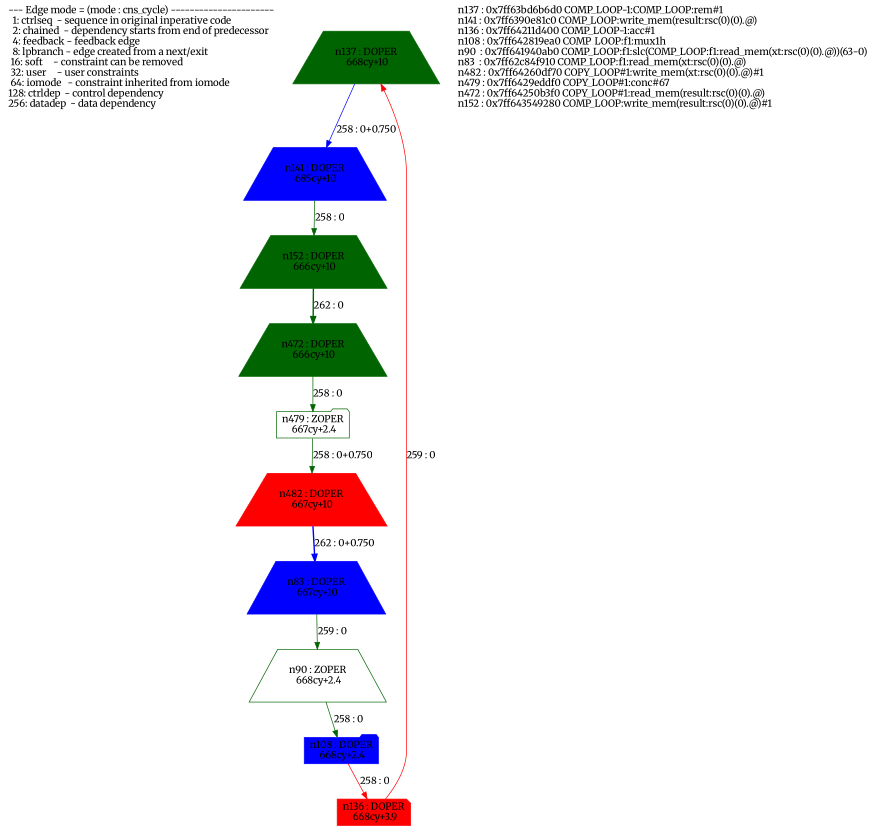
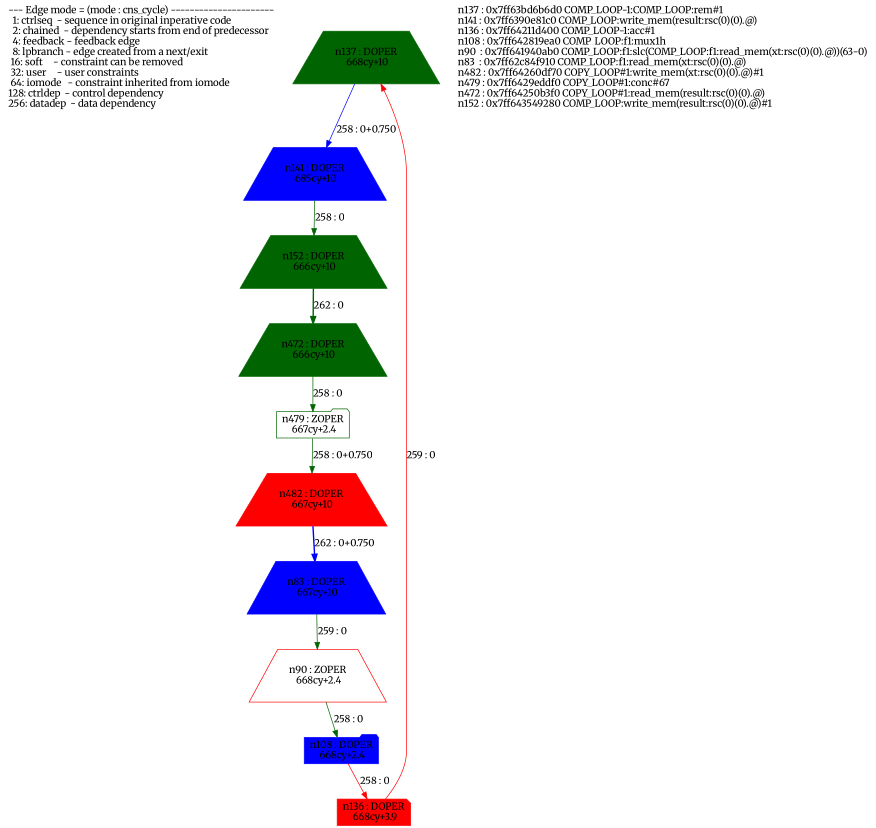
  digraph {
    fontname=Merriweather
    node [fontname=Merriweather shape=trapezium color=darkgreen style=filled]
    edge [color=darkgreen fontname=Merriweather]
    n1 [label="--- Edge mode = (mode : cns_cycle) ----------------------\l  1: ctrlseq  - sequence in original inperative code     \l  2: chained  - dependency starts from end of predecessor\l  4: feedback - feedback edge                            \l  8: lpbranch - edge created from a next/exit            \l 16: soft     - constraint can be removed                \l 32: user     - user constraints                         \l 64: iomode   - constraint inherited from iomode         \l128: ctrldep  - control dependency                       \l256: datadep  - data dependency                          \l" labeljust=left shape=none color=red style=""]
    n2 [label="n137 : DOPER\n 668cy+10\n"]
    n3 [color=blue label="n141 : DOPER\n 685cy+10\n"]
    n4 [label="n152 : DOPER\n 666cy+10\n"]
    n5 [color=red label="n136 : DOPER\n 668cy+3.9\n" shape=note]
    n6 [color=blue label="n108 : DOPER\n 668cy+2.4\n" shape=folder]
-   n7 [label="n90 : ZOPER\n 668cy+2.4\n" style=""]
+   n7 [label="n90 : ZOPER\n 668cy+2.4\n" color=red style=""]
    n8 [color=blue label="n83 : DOPER\n 667cy+10\n"]
    n9 [color=red label="n482 : DOPER\n 667cy+10\n"]
    n10 [label="n479 : ZOPER\n 667cy+2.4\n" shape=folder style=""]
    n11 [label="n472 : DOPER\n 666cy+10\n"]
    n12 [label="n137 : 0x7ff63bd6b6d0 COMP_LOOP-1:COMP_LOOP:rem#1\ln141 : 0x7ff6390e81c0 COMP_LOOP:write_mem(result:rsc(0)(0).@)\ln136 : 0x7ff64211d400 COMP_LOOP-1:acc#1\ln108 : 0x7ff642819ea0 COMP_LOOP:f1:mux1h\ln90  : 0x7ff641940ab0 COMP_LOOP:f1:slc(COMP_LOOP:f1:read_mem(xt:rsc(0)(0).@))(63-0)\ln83  : 0x7ff62c84f910 COMP_LOOP:f1:read_mem(xt:rsc(0)(0).@)\ln482 : 0x7ff64260df70 COPY_LOOP#1:write_mem(xt:rsc(0)(0).@)#1\ln479 : 0x7ff6429eddf0 COPY_LOOP#1:conc#67\ln472 : 0x7ff64250b3f0 COPY_LOOP#1:read_mem(result:rsc(0)(0).@)\ln152 : 0x7ff643549280 COMP_LOOP:write_mem(result:rsc(0)(0).@)#1\l" labeljust=left shape=none style=""]
    n2 -> n3 [color=blue label="258 : 0+0.750"]
    n3 -> n4 [label="258 : 0"]
    n4 -> n11 [label="262 : 0" style=bold]
    n5 -> n2 [color=red label="259 : 0"]
    n6 -> n5 [color=red label="258 : 0"]
    n7 -> n6 [label="258 : 0"]
    n8 -> n7 [label="259 : 0"]
    n9 -> n8 [color=blue label="262 : 0+0.750" style=bold]
    n10 -> n9 [label="258 : 0+0.750"]
    n11 -> n10 [label="258 : 0"]
  }
